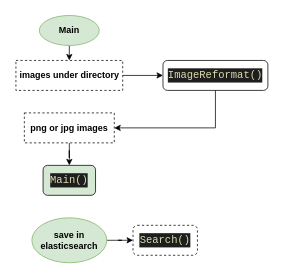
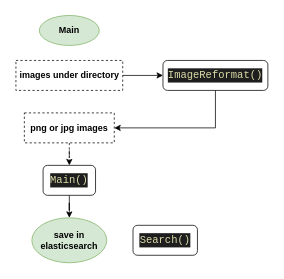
  <mxCell id="0" />
  <mxCell id="1" parent="0" />
- <mxCell id="2" value="" style="edgeStyle=orthogonalEdgeStyle;rounded=0;orthogonalLoop=1;jettySize=auto;html=1;" parent="1" source="3" target="5" edge="1"><mxGeometry relative="1" as="geometry" /></mxCell>
  <mxCell id="3" value="&lt;b&gt;&lt;font color=&quot;#000000&quot;&gt;Main&lt;/font&gt;&lt;/b&gt;" style="ellipse;whiteSpace=wrap;html=1;fillColor=#d5e8d4;strokeColor=#82b366;" parent="1" vertex="1"><mxGeometry x="52" y="20" width="80" height="40" as="geometry" /></mxCell>
  <mxCell id="4" value="" style="edgeStyle=orthogonalEdgeStyle;rounded=0;orthogonalLoop=1;jettySize=auto;html=1;fontColor=#000000;" parent="1" source="5" target="8" edge="1"><mxGeometry relative="1" as="geometry" /></mxCell>
  <mxCell id="5" value="&lt;span&gt;&lt;b&gt;&lt;font color=&quot;#000000&quot;&gt;images under directory&lt;/font&gt;&lt;/b&gt;&lt;/span&gt;" style="rounded=0;whiteSpace=wrap;html=1;fillColor=#FFFFFF;dashed=1;" parent="1" vertex="1"><mxGeometry x="20.75" y="80" width="142.5" height="40" as="geometry" /></mxCell>
- <mxCell id="6" value="" style="edgeStyle=orthogonalEdgeStyle;rounded=0;orthogonalLoop=1;jettySize=auto;html=1;fontColor=#000000;" parent="1" source="7" target="11" edge="1"><mxGeometry relative="1" as="geometry" /></mxCell>
+ <mxCell id="6" value="" style="edgeStyle=orthogonalEdgeStyle;rounded=0;orthogonalLoop=1;jettySize=auto;html=1;fontColor=#000000;dashed=1;" parent="1" source="7" target="11" edge="1"><mxGeometry relative="1" as="geometry" /></mxCell>
  <mxCell id="7" value="&lt;span style=&quot;background-color: rgb(255 , 255 , 255)&quot;&gt;&lt;b&gt;&lt;font color=&quot;#000000&quot;&gt;png or jpg images&lt;/font&gt;&lt;/b&gt;&lt;/span&gt;" style="rounded=0;whiteSpace=wrap;html=1;fillColor=#FFFFFF;dashed=1;" parent="1" vertex="1"><mxGeometry x="32" y="150" width="120" height="40" as="geometry" /></mxCell>
  <mxCell id="8" value="&lt;div style=&quot;color: rgb(212, 212, 212); background-color: rgb(30, 30, 30); font-family: Consolas, &amp;quot;Courier New&amp;quot;, monospace; font-size: 14px; line-height: 19px;&quot;&gt;&lt;span style=&quot;color: #dcdcaa;&quot;&gt;ImageReformat()&lt;/span&gt;&lt;/div&gt;" style="rounded=1;whiteSpace=wrap;html=1;labelBackgroundColor=#FFFFFF;fontColor=#000000;fillColor=#FFFFFF;" parent="1" vertex="1"><mxGeometry x="217" y="80" width="140" height="40" as="geometry" /></mxCell>
  <mxCell id="9" value="" style="endArrow=classic;html=1;rounded=0;fontColor=#000000;entryX=1;entryY=0.5;entryDx=0;entryDy=0;exitX=0.5;exitY=1;exitDx=0;exitDy=0;" parent="1" source="8" target="7" edge="1"><mxGeometry width="50" height="50" relative="1" as="geometry"><mxPoint x="47" y="270" as="sourcePoint" /><mxPoint x="97" y="220" as="targetPoint" /><Array as="points"><mxPoint x="287" y="170" /></Array></mxGeometry></mxCell>
- <mxCell id="11" value="&lt;div style=&quot;color: rgb(212, 212, 212); background-color: rgb(30, 30, 30); font-family: Consolas, &amp;quot;Courier New&amp;quot;, monospace; font-size: 14px; line-height: 19px;&quot;&gt;&lt;span style=&quot;color: #dcdcaa;&quot;&gt;Main()&lt;/span&gt;&lt;/div&gt;" style="rounded=1;whiteSpace=wrap;html=1;labelBackgroundColor=#FFFFFF;fontColor=#000000;fillColor=#d5e8d4;" parent="1" vertex="1"><mxGeometry x="57" y="220" width="70" height="40" as="geometry" /></mxCell>
- <mxCell id="12" value="" style="edgeStyle=orthogonalEdgeStyle;rounded=0;orthogonalLoop=1;jettySize=auto;html=1;fontColor=#000000;" parent="1" source="13" target="14" edge="1"><mxGeometry relative="1" as="geometry" /></mxCell>
+ <mxCell id="10" value="" style="edgeStyle=orthogonalEdgeStyle;rounded=0;orthogonalLoop=1;jettySize=auto;html=1;fontColor=#000000;" parent="1" source="11" target="13" edge="1"><mxGeometry relative="1" as="geometry" /></mxCell>
+ <mxCell id="11" value="&lt;div style=&quot;color: rgb(212, 212, 212); background-color: rgb(30, 30, 30); font-family: Consolas, &amp;quot;Courier New&amp;quot;, monospace; font-size: 14px; line-height: 19px;&quot;&gt;&lt;span style=&quot;color: #dcdcaa;&quot;&gt;Main()&lt;/span&gt;&lt;/div&gt;" style="rounded=1;whiteSpace=wrap;html=1;labelBackgroundColor=#FFFFFF;fontColor=#000000;fillColor=#FFFFFF;" parent="1" vertex="1"><mxGeometry x="57" y="220" width="70" height="40" as="geometry" /></mxCell>
  <mxCell id="13" value="&lt;b&gt;&lt;font color=&quot;#000000&quot;&gt;save in elasticsearch&lt;/font&gt;&lt;/b&gt;" style="ellipse;whiteSpace=wrap;html=1;fillColor=#d5e8d4;strokeColor=#82b366;" parent="1" vertex="1"><mxGeometry x="42" y="290" width="100" height="60" as="geometry" /></mxCell>
- <mxCell id="14" value="&lt;div style=&quot;color: rgb(212, 212, 212); background-color: rgb(30, 30, 30); font-family: Consolas, &amp;quot;Courier New&amp;quot;, monospace; font-size: 14px; line-height: 19px;&quot;&gt;&lt;span style=&quot;color: #dcdcaa;&quot;&gt;Search()&lt;/span&gt;&lt;/div&gt;" style="rounded=1;whiteSpace=wrap;html=1;labelBackgroundColor=#FFFFFF;fontColor=#000000;fillColor=#FFFFFF;dashed=1;" parent="1" vertex="1"><mxGeometry x="177" y="300" width="86" height="40" as="geometry" /></mxCell>
+ <mxCell id="14" value="&lt;div style=&quot;color: rgb(212, 212, 212); background-color: rgb(30, 30, 30); font-family: Consolas, &amp;quot;Courier New&amp;quot;, monospace; font-size: 14px; line-height: 19px;&quot;&gt;&lt;span style=&quot;color: #dcdcaa;&quot;&gt;Search()&lt;/span&gt;&lt;/div&gt;" style="rounded=1;whiteSpace=wrap;html=1;labelBackgroundColor=#FFFFFF;fontColor=#000000;fillColor=#FFFFFF;" parent="1" vertex="1"><mxGeometry x="177" y="300" width="86" height="40" as="geometry" /></mxCell>
